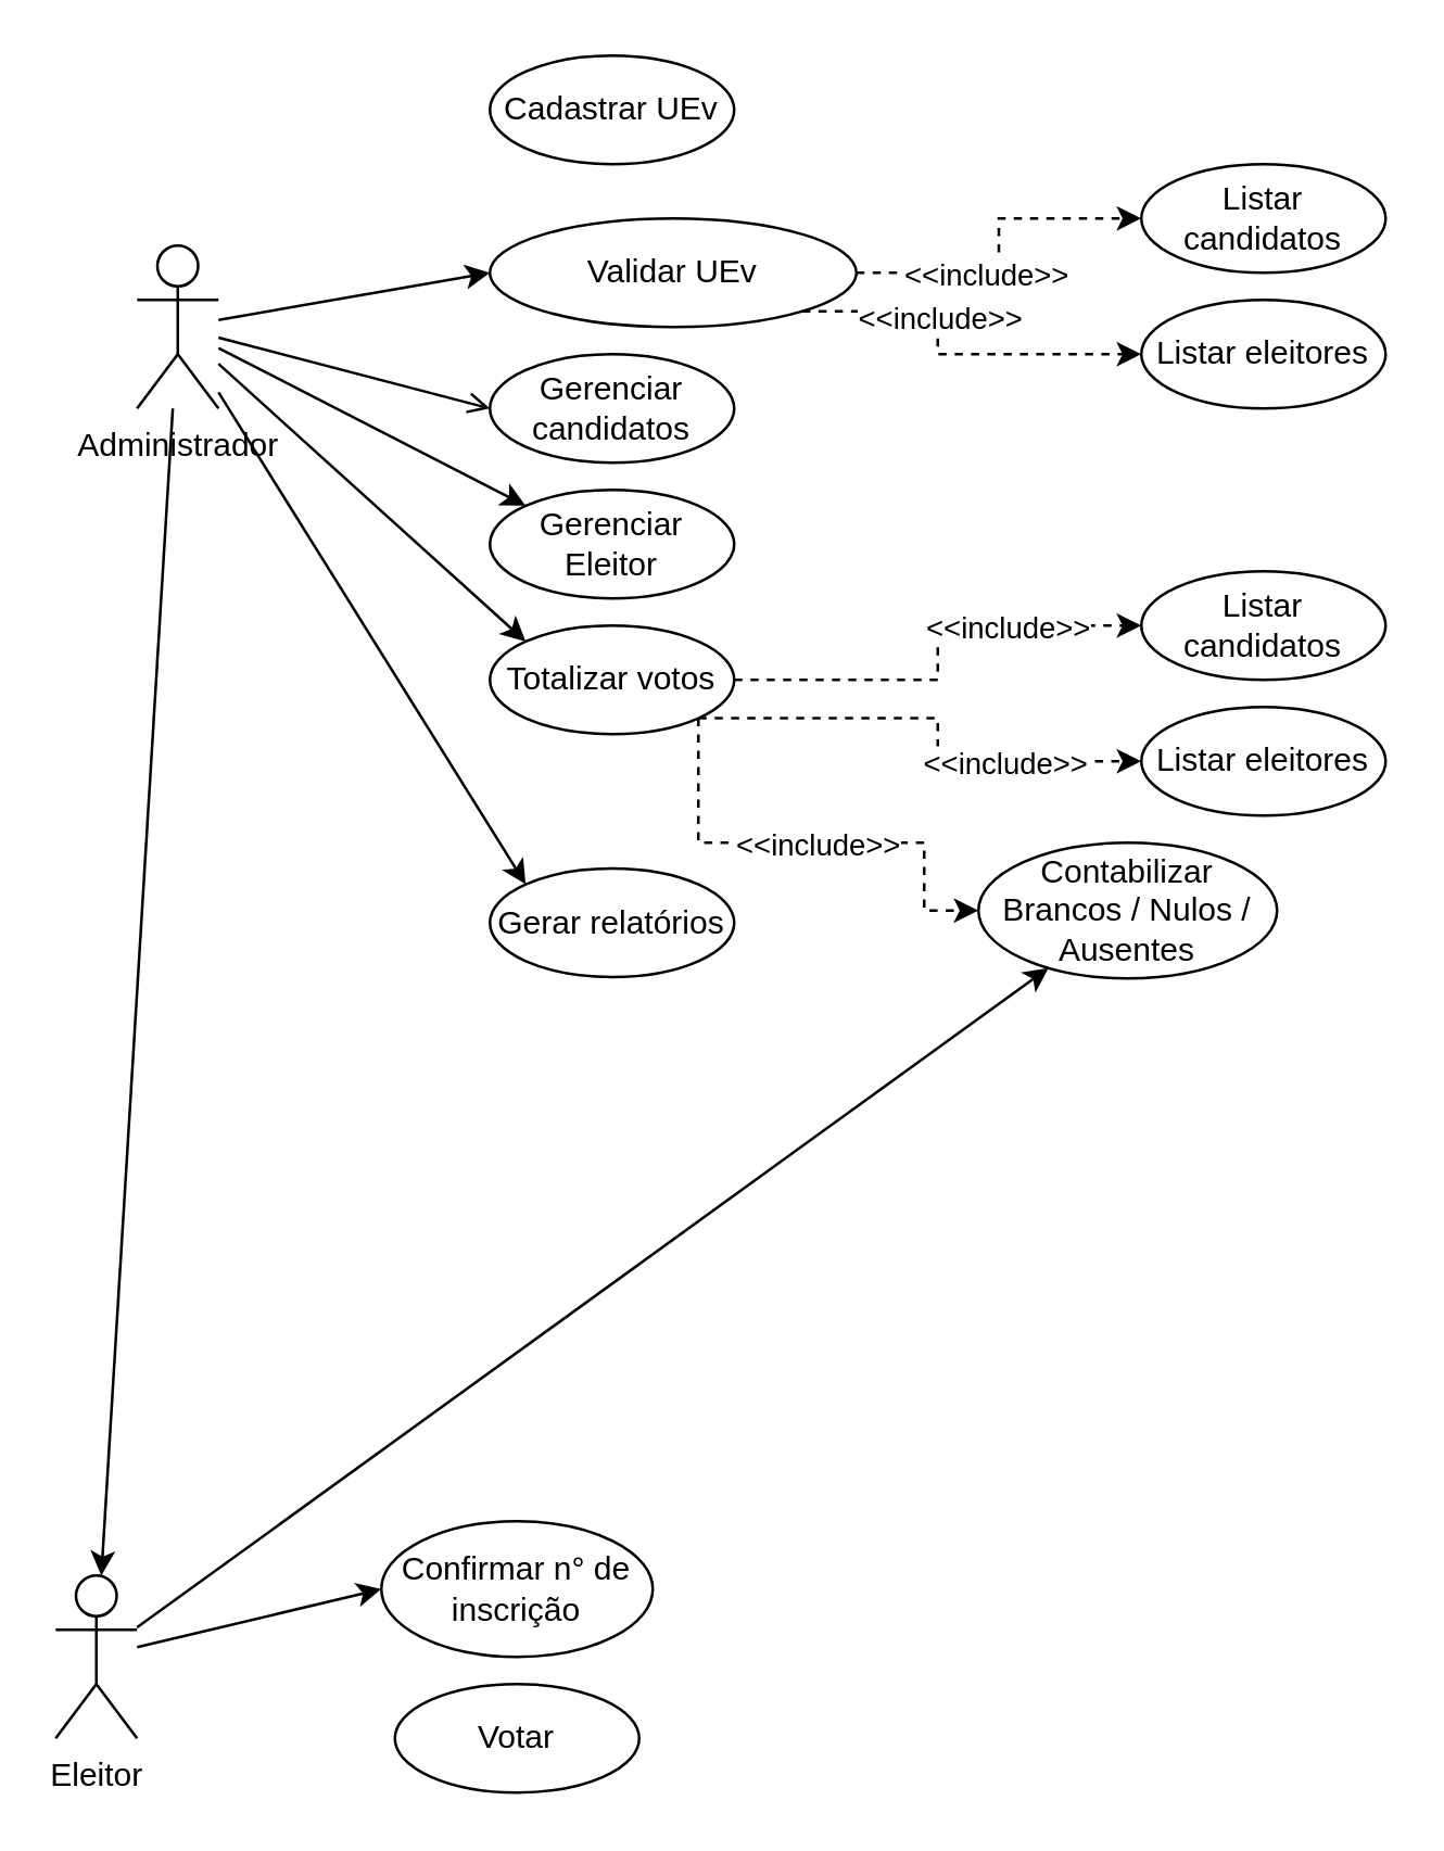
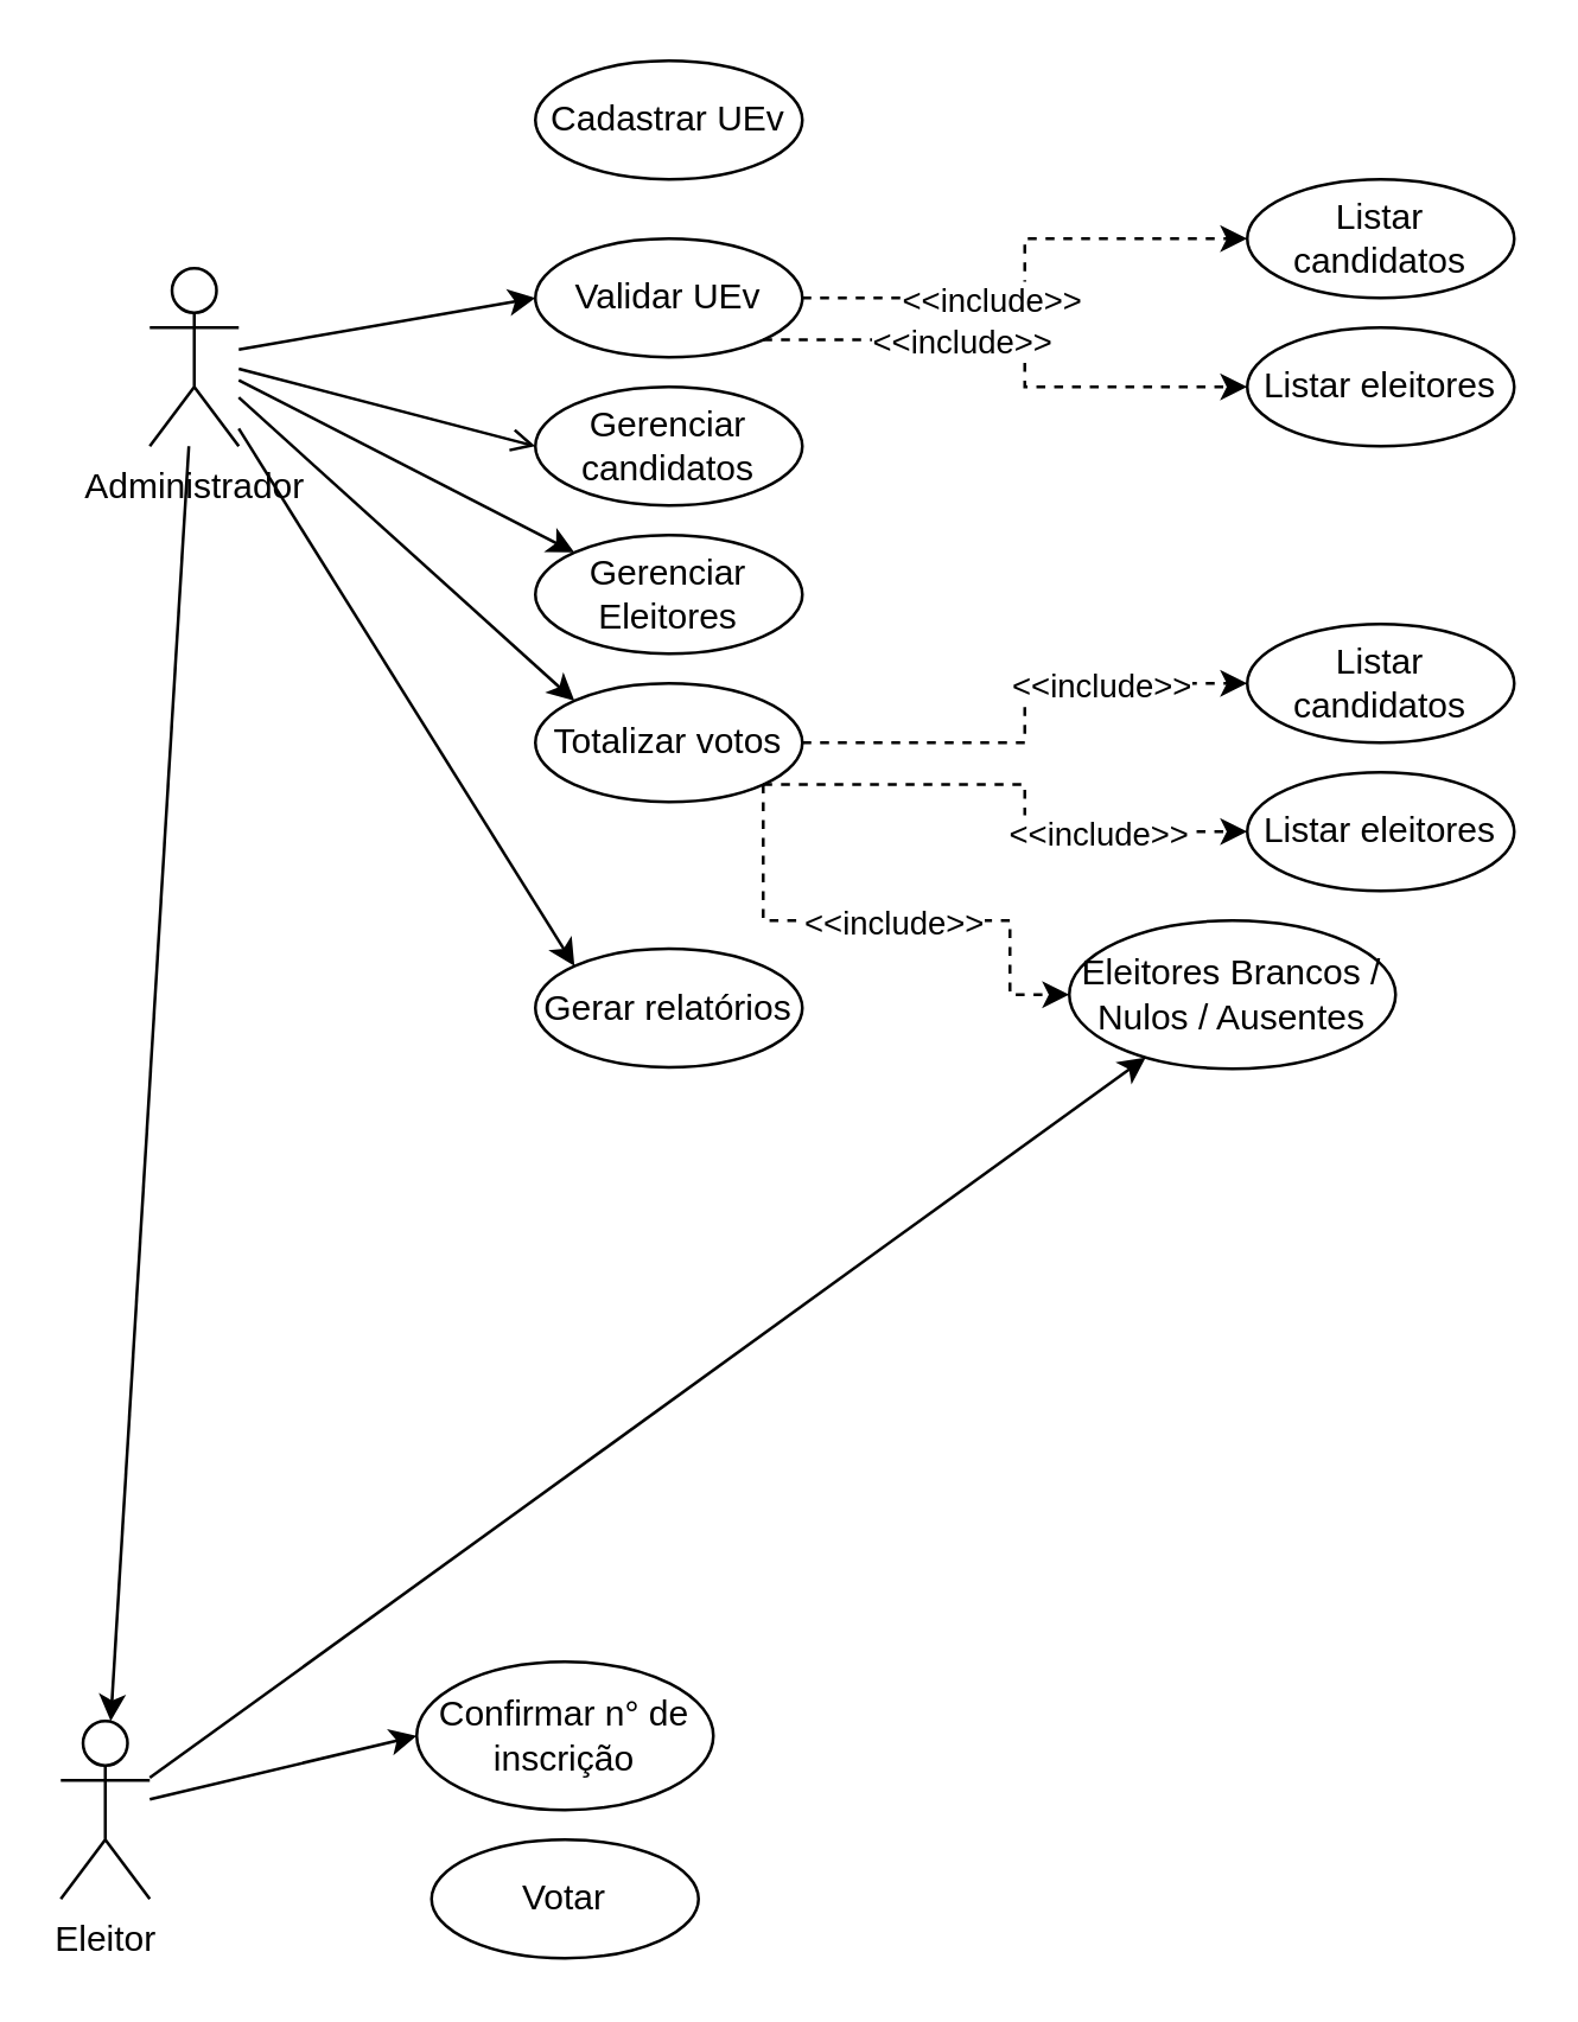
  <mxCell id="0" />
  <mxCell id="1" parent="0" />
  <mxCell id="2" value="Administrador" style="shape=umlActor;verticalLabelPosition=bottom;verticalAlign=top;html=1;outlineConnect=0;" vertex="1" parent="1"><mxGeometry x="50" y="90" width="30" height="60" as="geometry" /></mxCell>
  <mxCell id="3" value="Eleitor" style="shape=umlActor;verticalLabelPosition=bottom;verticalAlign=top;html=1;outlineConnect=0;" vertex="1" parent="1"><mxGeometry x="20" y="580" width="30" height="60" as="geometry" /></mxCell>
  <mxCell id="4" value="Cadastrar UEv" style="ellipse;whiteSpace=wrap;html=1;" vertex="1" parent="1"><mxGeometry x="180" y="20" width="90" height="40" as="geometry" /></mxCell>
- <mxCell id="5" value="Validar UEv" style="ellipse;whiteSpace=wrap;html=1;" vertex="1" parent="1"><mxGeometry x="180" y="80" width="135" height="40" as="geometry" /></mxCell>
+ <mxCell id="5" value="Validar UEv" style="ellipse;whiteSpace=wrap;html=1;" vertex="1" parent="1"><mxGeometry x="180" y="80" width="90" height="40" as="geometry" /></mxCell>
  <mxCell id="6" value="Gerenciar candidatos" style="ellipse;whiteSpace=wrap;html=1;" vertex="1" parent="1"><mxGeometry x="180" y="130" width="90" height="40" as="geometry" /></mxCell>
- <mxCell id="7" value="Gerenciar Eleitor" style="ellipse;whiteSpace=wrap;html=1;" vertex="1" parent="1"><mxGeometry x="180" y="180" width="90" height="40" as="geometry" /></mxCell>
+ <mxCell id="7" value="Gerenciar Eleitores" style="ellipse;whiteSpace=wrap;html=1;" vertex="1" parent="1"><mxGeometry x="180" y="180" width="90" height="40" as="geometry" /></mxCell>
  <mxCell id="8" value="" style="edgeStyle=orthogonalEdgeStyle;rounded=0;orthogonalLoop=1;jettySize=auto;html=1;dashed=1;" edge="1" parent="1" source="10" target="11"><mxGeometry relative="1" as="geometry" /></mxCell>
  <mxCell id="9" value="&amp;lt;&amp;lt;include&amp;gt;&amp;gt;" style="edgeLabel;html=1;align=center;verticalAlign=middle;resizable=0;points=[];" vertex="1" connectable="0" parent="8"><mxGeometry x="-0.255" relative="1" as="geometry"><mxPoint x="37" y="-20" as="offset" /></mxGeometry></mxCell>
  <mxCell id="10" value="Totalizar votos&lt;span style=&quot;color: rgba(0, 0, 0, 0); font-family: monospace; font-size: 0px; text-align: start; text-wrap-mode: nowrap;&quot;&gt;%3CmxGraphModel%3E%3Croot%3E%3CmxCell%20id%3D%220%22%2F%3E%3CmxCell%20id%3D%221%22%20parent%3D%220%22%2F%3E%3CmxCell%20id%3D%222%22%20value%3D%22Listar%20candidatos%22%20style%3D%22ellipse%3BwhiteSpace%3Dwrap%3Bhtml%3D1%3B%22%20vertex%3D%221%22%20parent%3D%221%22%3E%3CmxGeometry%20x%3D%22240%22%20y%3D%22430%22%20width%3D%2290%22%20height%3D%2240%22%20as%3D%22geometry%22%2F%3E%3C%2FmxCell%3E%3C%2Froot%3E%3C%2FmxGraphModel%3E&lt;/span&gt;" style="ellipse;whiteSpace=wrap;html=1;" vertex="1" parent="1"><mxGeometry x="180" y="230" width="90" height="40" as="geometry" /></mxCell>
  <mxCell id="11" value="Listar candidatos" style="ellipse;whiteSpace=wrap;html=1;" vertex="1" parent="1"><mxGeometry x="420" y="210" width="90" height="40" as="geometry" /></mxCell>
  <mxCell id="12" value="" style="endArrow=classic;html=1;rounded=0;entryX=0;entryY=0.5;entryDx=0;entryDy=0;" edge="1" parent="1" source="2" target="5"><mxGeometry width="50" height="50" relative="1" as="geometry"><mxPoint x="200" y="240" as="sourcePoint" /><mxPoint x="250" y="190" as="targetPoint" /></mxGeometry></mxCell>
  <mxCell id="13" value="" style="endArrow=classic;html=1;rounded=0;" edge="1" parent="1" source="2" target="3"><mxGeometry width="50" height="50" relative="1" as="geometry"><mxPoint x="130" y="141" as="sourcePoint" /><mxPoint x="230" y="80" as="targetPoint" /></mxGeometry></mxCell>
  <mxCell id="14" value="" style="endArrow=open;html=1;rounded=0;entryX=0;entryY=0.5;entryDx=0;entryDy=0;" edge="1" parent="1" source="2" target="6"><mxGeometry width="50" height="50" relative="1" as="geometry"><mxPoint x="120" y="181" as="sourcePoint" /><mxPoint x="220" y="120" as="targetPoint" /></mxGeometry></mxCell>
  <mxCell id="15" value="" style="endArrow=classic;html=1;rounded=0;entryX=0;entryY=0;entryDx=0;entryDy=0;" edge="1" parent="1" source="2" target="7"><mxGeometry width="50" height="50" relative="1" as="geometry"><mxPoint x="140" y="231" as="sourcePoint" /><mxPoint x="240" y="170" as="targetPoint" /></mxGeometry></mxCell>
  <mxCell id="16" value="" style="endArrow=classic;html=1;rounded=0;entryX=0;entryY=0;entryDx=0;entryDy=0;" edge="1" parent="1" source="2" target="10"><mxGeometry width="50" height="50" relative="1" as="geometry"><mxPoint x="150" y="271" as="sourcePoint" /><mxPoint x="250" y="210" as="targetPoint" /></mxGeometry></mxCell>
  <mxCell id="17" value="Listar eleitores" style="ellipse;whiteSpace=wrap;html=1;" vertex="1" parent="1"><mxGeometry x="420" y="260" width="90" height="40" as="geometry" /></mxCell>
  <mxCell id="18" value="" style="edgeStyle=orthogonalEdgeStyle;rounded=0;orthogonalLoop=1;jettySize=auto;html=1;dashed=1;entryX=0;entryY=0.5;entryDx=0;entryDy=0;exitX=1;exitY=1;exitDx=0;exitDy=0;" edge="1" parent="1" source="10" target="17"><mxGeometry relative="1" as="geometry"><mxPoint x="260" y="310" as="sourcePoint" /><mxPoint x="370" y="310" as="targetPoint" /><Array as="points"><mxPoint x="345" y="264" /><mxPoint x="345" y="280" /></Array></mxGeometry></mxCell>
  <mxCell id="19" value="&amp;lt;&amp;lt;include&amp;gt;&amp;gt;" style="edgeLabel;html=1;align=center;verticalAlign=middle;resizable=0;points=[];" vertex="1" connectable="0" parent="18"><mxGeometry x="-0.255" relative="1" as="geometry"><mxPoint x="46" y="16" as="offset" /></mxGeometry></mxCell>
  <mxCell id="20" value="Gerar relatórios" style="ellipse;whiteSpace=wrap;html=1;" vertex="1" parent="1"><mxGeometry x="180" y="319.5" width="90" height="40" as="geometry" /></mxCell>
  <mxCell id="21" value="" style="edgeStyle=orthogonalEdgeStyle;rounded=0;orthogonalLoop=1;jettySize=auto;html=1;dashed=1;exitX=1;exitY=0.5;exitDx=0;exitDy=0;" edge="1" parent="1" target="23" source="5"><mxGeometry relative="1" as="geometry"><mxPoint x="270" y="100" as="sourcePoint" /></mxGeometry></mxCell>
  <mxCell id="22" value="&amp;lt;&amp;lt;include&amp;gt;&amp;gt;" style="edgeLabel;html=1;align=center;verticalAlign=middle;resizable=0;points=[];" vertex="1" connectable="0" parent="21"><mxGeometry x="-0.255" relative="1" as="geometry"><mxPoint as="offset" /></mxGeometry></mxCell>
  <mxCell id="23" value="Listar candidatos" style="ellipse;whiteSpace=wrap;html=1;" vertex="1" parent="1"><mxGeometry x="420" y="60" width="90" height="40" as="geometry" /></mxCell>
  <mxCell id="24" value="Listar eleitores" style="ellipse;whiteSpace=wrap;html=1;" vertex="1" parent="1"><mxGeometry x="420" y="110" width="90" height="40" as="geometry" /></mxCell>
  <mxCell id="25" value="" style="edgeStyle=orthogonalEdgeStyle;rounded=0;orthogonalLoop=1;jettySize=auto;html=1;dashed=1;entryX=0;entryY=0.5;entryDx=0;entryDy=0;exitX=1;exitY=1;exitDx=0;exitDy=0;" edge="1" parent="1" target="24" source="5"><mxGeometry relative="1" as="geometry"><mxPoint x="257" y="114" as="sourcePoint" /><mxPoint x="370" y="160" as="targetPoint" /><Array as="points"><mxPoint x="345" y="114" /><mxPoint x="345" y="130" /></Array></mxGeometry></mxCell>
  <mxCell id="26" value="&amp;lt;&amp;lt;include&amp;gt;&amp;gt;" style="edgeLabel;html=1;align=center;verticalAlign=middle;resizable=0;points=[];" vertex="1" connectable="0" parent="25"><mxGeometry x="-0.255" relative="1" as="geometry"><mxPoint as="offset" /></mxGeometry></mxCell>
- <mxCell id="27" value="Contabilizar Brancos / Nulos / Ausentes" style="ellipse;whiteSpace=wrap;html=1;" vertex="1" parent="1"><mxGeometry x="360" y="310" width="110" height="50" as="geometry" /></mxCell>
+ <mxCell id="27" value="Eleitores Brancos / Nulos / Ausentes" style="ellipse;whiteSpace=wrap;html=1;" vertex="1" parent="1"><mxGeometry x="360" y="310" width="110" height="50" as="geometry" /></mxCell>
  <mxCell id="28" value="" style="edgeStyle=orthogonalEdgeStyle;rounded=0;orthogonalLoop=1;jettySize=auto;html=1;dashed=1;entryX=0;entryY=0.5;entryDx=0;entryDy=0;exitX=1;exitY=1;exitDx=0;exitDy=0;" edge="1" parent="1" source="10" target="27"><mxGeometry relative="1" as="geometry"><mxPoint x="230" y="309.5" as="sourcePoint" /><mxPoint x="393" y="325.5" as="targetPoint" /><Array as="points"><mxPoint x="257" y="310" /><mxPoint x="340" y="310" /><mxPoint x="340" y="335" /></Array></mxGeometry></mxCell>
  <mxCell id="29" value="&amp;lt;&amp;lt;include&amp;gt;&amp;gt;" style="edgeLabel;html=1;align=center;verticalAlign=middle;resizable=0;points=[];" vertex="1" connectable="0" parent="28"><mxGeometry x="-0.255" relative="1" as="geometry"><mxPoint x="25" as="offset" /></mxGeometry></mxCell>
  <mxCell id="30" value="" style="endArrow=classic;html=1;rounded=0;entryX=0;entryY=0;entryDx=0;entryDy=0;" edge="1" parent="1" source="2" target="20"><mxGeometry width="50" height="50" relative="1" as="geometry"><mxPoint x="140" y="190" as="sourcePoint" /><mxPoint x="253" y="292" as="targetPoint" /></mxGeometry></mxCell>
  <mxCell id="31" value="Confirmar n° de inscrição" style="ellipse;whiteSpace=wrap;html=1;" vertex="1" parent="1"><mxGeometry x="140" y="560" width="100" height="50" as="geometry" /></mxCell>
  <mxCell id="32" value="Votar" style="ellipse;whiteSpace=wrap;html=1;" vertex="1" parent="1"><mxGeometry x="145" y="620" width="90" height="40" as="geometry" /></mxCell>
  <mxCell id="33" value="" style="endArrow=classic;html=1;rounded=0;entryX=0;entryY=0.5;entryDx=0;entryDy=0;" edge="1" parent="1" source="3" target="31"><mxGeometry width="50" height="50" relative="1" as="geometry"><mxPoint x="160" y="610" as="sourcePoint" /><mxPoint x="210" y="560" as="targetPoint" /></mxGeometry></mxCell>
  <mxCell id="34" value="" style="endArrow=classic;html=1;rounded=0;" edge="1" parent="1" source="3" target="27"><mxGeometry width="50" height="50" relative="1" as="geometry"><mxPoint x="130" y="634" as="sourcePoint" /><mxPoint x="220" y="570" as="targetPoint" /></mxGeometry></mxCell>
